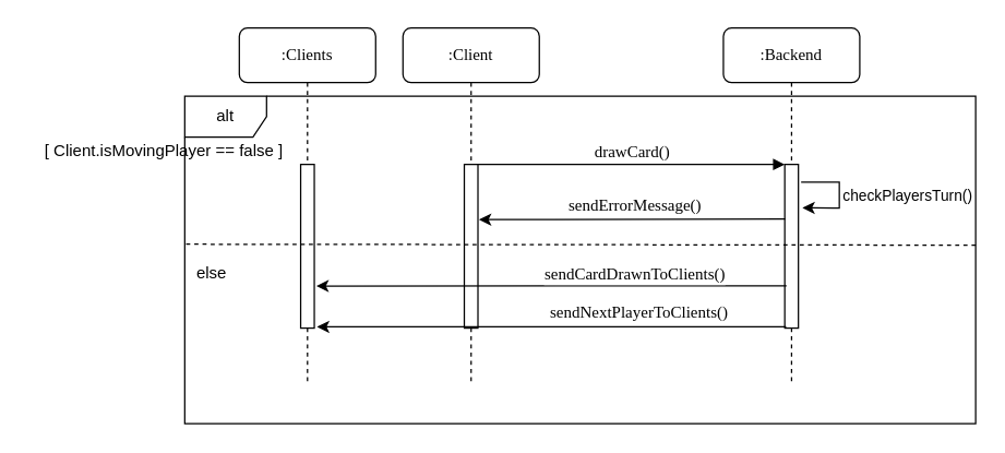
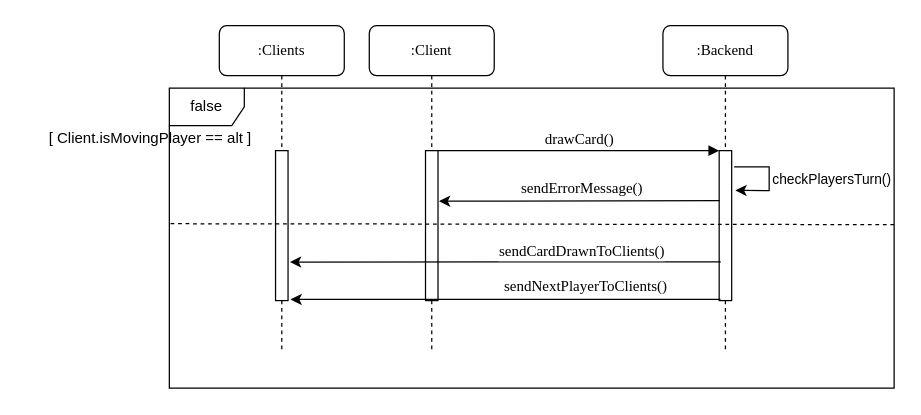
  <mxCell id="0" />
  <mxCell id="1" parent="0" />
- <mxCell id="2" value="alt" style="shape=umlFrame;whiteSpace=wrap;html=1;" vertex="1" parent="1"><mxGeometry x="135" y="70" width="580" height="240" as="geometry" /></mxCell>
+ <mxCell id="2" value="false" style="shape=umlFrame;whiteSpace=wrap;html=1;" vertex="1" parent="1"><mxGeometry x="135" y="70" width="580" height="240" as="geometry" /></mxCell>
  <mxCell id="3" value=":Backend" style="shape=umlLifeline;perimeter=lifelinePerimeter;whiteSpace=wrap;html=1;container=1;collapsible=0;recursiveResize=0;outlineConnect=0;rounded=1;shadow=0;comic=0;labelBackgroundColor=none;strokeColor=#000000;strokeWidth=1;fillColor=#FFFFFF;fontFamily=Verdana;fontSize=12;fontColor=#000000;align=center;" vertex="1" parent="1"><mxGeometry x="530" y="20" width="100" height="260" as="geometry" /></mxCell>
  <mxCell id="4" value="" style="html=1;points=[];perimeter=orthogonalPerimeter;rounded=0;shadow=0;comic=0;labelBackgroundColor=none;strokeColor=#000000;strokeWidth=1;fillColor=#FFFFFF;fontFamily=Verdana;fontSize=12;fontColor=#000000;align=center;" vertex="1" parent="3"><mxGeometry x="45" y="100" width="10" height="120" as="geometry" /></mxCell>
  <mxCell id="5" value="checkPlayersTurn()" style="endArrow=classic;html=1;exitX=1.2;exitY=0.108;exitDx=0;exitDy=0;exitPerimeter=0;entryX=1.3;entryY=0.265;entryDx=0;entryDy=0;entryPerimeter=0;rounded=0;" edge="1" parent="3" source="4" target="4"><mxGeometry x="-0.158" y="-50" width="50" height="50" relative="1" as="geometry"><mxPoint x="-235" y="470" as="sourcePoint" /><mxPoint x="-185" y="420" as="targetPoint" /><Array as="points"><mxPoint x="85" y="113" /><mxPoint x="85" y="132" /></Array><mxPoint x="100" y="7" as="offset" /></mxGeometry></mxCell>
  <mxCell id="6" value=":Client" style="shape=umlLifeline;perimeter=lifelinePerimeter;whiteSpace=wrap;html=1;container=1;collapsible=0;recursiveResize=0;outlineConnect=0;rounded=1;shadow=0;comic=0;labelBackgroundColor=none;strokeColor=#000000;strokeWidth=1;fillColor=#FFFFFF;fontFamily=Verdana;fontSize=12;fontColor=#000000;align=center;" vertex="1" parent="1"><mxGeometry x="295" y="20" width="100" height="260" as="geometry" /></mxCell>
  <mxCell id="7" value="" style="html=1;points=[];perimeter=orthogonalPerimeter;rounded=0;shadow=0;comic=0;labelBackgroundColor=none;strokeColor=#000000;strokeWidth=1;fillColor=#FFFFFF;fontFamily=Verdana;fontSize=12;fontColor=#000000;align=center;" vertex="1" parent="6"><mxGeometry x="45" y="100" width="10" height="120" as="geometry" /></mxCell>
  <mxCell id="8" value="drawCard()" style="html=1;verticalAlign=bottom;endArrow=block;entryX=0;entryY=0;labelBackgroundColor=none;fontFamily=Verdana;fontSize=12;edgeStyle=elbowEdgeStyle;elbow=vertical;" edge="1" parent="1" source="7" target="4"><mxGeometry relative="1" as="geometry"><mxPoint x="455" y="130" as="sourcePoint" /></mxGeometry></mxCell>
  <mxCell id="9" value="&lt;font face=&quot;Verdana&quot; style=&quot;font-size: 12px&quot;&gt;sendErrorMessage()&lt;/font&gt;" style="endArrow=classic;html=1;entryX=1.08;entryY=0.337;entryDx=0;entryDy=0;entryPerimeter=0;exitX=0.033;exitY=0.334;exitDx=0;exitDy=0;exitPerimeter=0;" edge="1" parent="1" source="4" target="7"><mxGeometry x="-0.017" y="-10" width="50" height="50" relative="1" as="geometry"><mxPoint x="574" y="156" as="sourcePoint" /><mxPoint x="353" y="159" as="targetPoint" /><Array as="points" /><mxPoint as="offset" /></mxGeometry></mxCell>
  <mxCell id="10" value=":Clients" style="shape=umlLifeline;perimeter=lifelinePerimeter;whiteSpace=wrap;html=1;container=1;collapsible=0;recursiveResize=0;outlineConnect=0;rounded=1;shadow=0;comic=0;labelBackgroundColor=none;strokeColor=#000000;strokeWidth=1;fillColor=#FFFFFF;fontFamily=Verdana;fontSize=12;fontColor=#000000;align=center;" vertex="1" parent="1"><mxGeometry x="175" y="20" width="100" height="260" as="geometry" /></mxCell>
  <mxCell id="11" value="" style="html=1;points=[];perimeter=orthogonalPerimeter;rounded=0;shadow=0;comic=0;labelBackgroundColor=none;strokeColor=#000000;strokeWidth=1;fillColor=#FFFFFF;fontFamily=Verdana;fontSize=12;fontColor=#000000;align=center;" vertex="1" parent="10"><mxGeometry x="45" y="100" width="10" height="120" as="geometry" /></mxCell>
  <mxCell id="12" value="" style="endArrow=classic;html=1;exitX=0.1;exitY=0.992;exitDx=0;exitDy=0;exitPerimeter=0;entryX=1.2;entryY=0.992;entryDx=0;entryDy=0;entryPerimeter=0;" edge="1" parent="1" source="4" target="11"><mxGeometry width="50" height="50" relative="1" as="geometry"><mxPoint x="575" y="210" as="sourcePoint" /><mxPoint x="234" y="210" as="targetPoint" /></mxGeometry></mxCell>
  <mxCell id="13" value="&lt;font face=&quot;Verdana&quot;&gt;sendNextPlayerToClients()&lt;/font&gt;" style="text;html=1;resizable=0;points=[];align=center;verticalAlign=middle;labelBackgroundColor=#ffffff;" vertex="1" connectable="0" parent="12"><mxGeometry x="-0.314" relative="1" as="geometry"><mxPoint x="9" y="-10.5" as="offset" /></mxGeometry></mxCell>
- <mxCell id="14" value="[ Client.isMovingPlayer == false ]" style="text;html=1;strokeColor=none;fillColor=none;align=center;verticalAlign=middle;whiteSpace=wrap;rounded=0;" vertex="1" parent="1"><mxGeometry x="20" y="100" width="200" height="20" as="geometry" /></mxCell>
+ <mxCell id="14" value="[ Client.isMovingPlayer == alt ]" style="text;html=1;strokeColor=none;fillColor=none;align=center;verticalAlign=middle;whiteSpace=wrap;rounded=0;" vertex="1" parent="1"><mxGeometry x="20" y="100" width="200" height="20" as="geometry" /></mxCell>
  <mxCell id="15" value="" style="endArrow=none;dashed=1;html=1;entryX=-0.001;entryY=0.452;entryDx=0;entryDy=0;entryPerimeter=0;exitX=1;exitY=0.455;exitDx=0;exitDy=0;exitPerimeter=0;" edge="1" parent="1" source="2" target="2"><mxGeometry width="50" height="50" relative="1" as="geometry"><mxPoint x="55" y="380" as="sourcePoint" /><mxPoint x="105" y="330" as="targetPoint" /></mxGeometry></mxCell>
- <mxCell id="16" value="else" style="text;html=1;strokeColor=none;fillColor=none;align=center;verticalAlign=middle;whiteSpace=wrap;rounded=0;" vertex="1" parent="1"><mxGeometry x="135" y="190" width="40" height="20" as="geometry" /></mxCell>
  <mxCell id="17" value="" style="endArrow=classic;html=1;entryX=1.153;entryY=0.743;entryDx=0;entryDy=0;entryPerimeter=0;exitX=0.129;exitY=0.741;exitDx=0;exitDy=0;exitPerimeter=0;" edge="1" parent="1" source="4" target="11"><mxGeometry width="50" height="50" relative="1" as="geometry"><mxPoint x="573" y="193" as="sourcePoint" /><mxPoint x="75" y="330" as="targetPoint" /></mxGeometry></mxCell>
  <mxCell id="18" value="sendCardDrawnToClients()" style="text;html=1;resizable=0;points=[];align=center;verticalAlign=middle;labelBackgroundColor=#ffffff;fontFamily=Verdana;" vertex="1" connectable="0" parent="17"><mxGeometry x="-0.334" relative="1" as="geometry"><mxPoint x="3.5" y="-9" as="offset" /></mxGeometry></mxCell>
